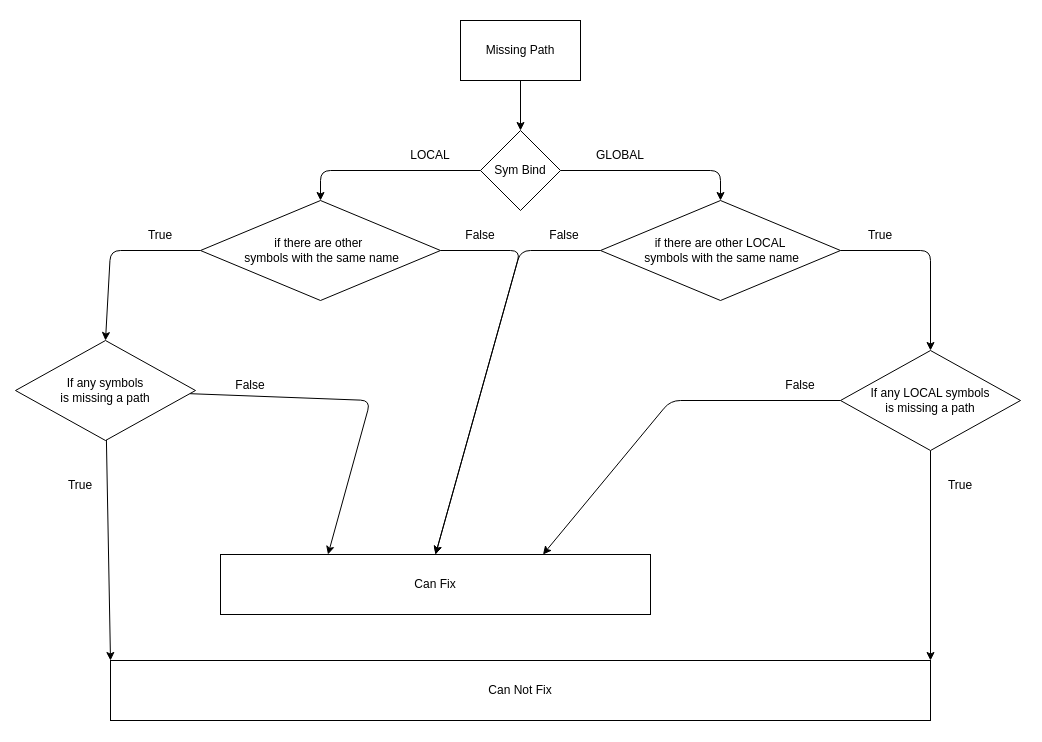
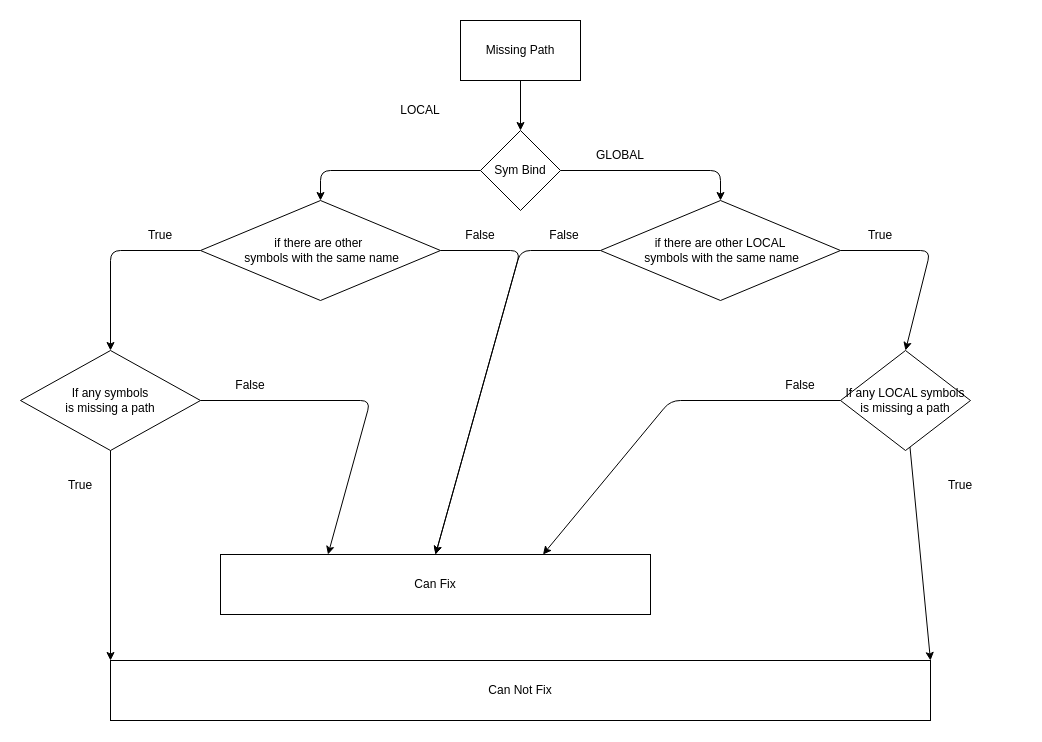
  <mxCell id="0" />
  <mxCell id="1" parent="0" />
  <mxCell id="2" value="" style="edgeStyle=none;html=1;" edge="1" parent="1" source="3" target="6"><mxGeometry relative="1" as="geometry" /></mxCell>
  <mxCell id="3" value="Missing Path" style="rounded=0;whiteSpace=wrap;html=1;" vertex="1" parent="1"><mxGeometry x="460" y="20" width="120" height="60" as="geometry" /></mxCell>
  <mxCell id="4" style="edgeStyle=none;html=1;entryX=0.5;entryY=0;entryDx=0;entryDy=0;" edge="1" parent="1" source="6" target="12"><mxGeometry relative="1" as="geometry"><Array as="points"><mxPoint x="320" y="170" /></Array></mxGeometry></mxCell>
  <mxCell id="5" style="edgeStyle=none;html=1;entryX=0.5;entryY=0;entryDx=0;entryDy=0;" edge="1" parent="1" source="6" target="9"><mxGeometry relative="1" as="geometry"><Array as="points"><mxPoint x="720" y="170" /></Array></mxGeometry></mxCell>
  <mxCell id="6" value="Sym Bind" style="rhombus;whiteSpace=wrap;html=1;rounded=0;" vertex="1" parent="1"><mxGeometry x="480" y="130" width="80" height="80" as="geometry" /></mxCell>
  <mxCell id="7" style="edgeStyle=none;html=1;entryX=0.5;entryY=0;entryDx=0;entryDy=0;" edge="1" parent="1" source="9" target="13"><mxGeometry relative="1" as="geometry"><Array as="points"><mxPoint x="520" y="250" /></Array></mxGeometry></mxCell>
  <mxCell id="8" style="edgeStyle=none;html=1;entryX=0.5;entryY=0;entryDx=0;entryDy=0;" edge="1" parent="1" source="9" target="16"><mxGeometry relative="1" as="geometry"><Array as="points"><mxPoint x="930" y="250" /></Array></mxGeometry></mxCell>
  <mxCell id="9" value="if there are other LOCAL&lt;br&gt;&amp;nbsp;symbols with the same name" style="rhombus;whiteSpace=wrap;html=1;rounded=0;" vertex="1" parent="1"><mxGeometry x="600" y="200" width="240" height="100" as="geometry" /></mxCell>
  <mxCell id="10" style="edgeStyle=none;html=1;entryX=0.5;entryY=0;entryDx=0;entryDy=0;" edge="1" parent="1" source="12" target="13"><mxGeometry relative="1" as="geometry"><Array as="points"><mxPoint x="520" y="250" /></Array></mxGeometry></mxCell>
  <mxCell id="11" style="edgeStyle=none;html=1;entryX=0.5;entryY=0;entryDx=0;entryDy=0;" edge="1" parent="1" source="12" target="18"><mxGeometry relative="1" as="geometry"><Array as="points"><mxPoint x="110" y="250" /></Array></mxGeometry></mxCell>
  <mxCell id="12" value="if there are other&amp;nbsp;&lt;br&gt;&amp;nbsp;symbols with the same name" style="rhombus;whiteSpace=wrap;html=1;rounded=0;" vertex="1" parent="1"><mxGeometry x="200" y="200" width="240" height="100" as="geometry" /></mxCell>
  <mxCell id="13" value="Can Fix" style="rounded=0;whiteSpace=wrap;html=1;" vertex="1" parent="1"><mxGeometry x="220" y="554" width="430" height="60" as="geometry" /></mxCell>
  <mxCell id="14" style="edgeStyle=none;html=1;entryX=0.75;entryY=0;entryDx=0;entryDy=0;" edge="1" parent="1" source="16" target="13"><mxGeometry relative="1" as="geometry"><Array as="points"><mxPoint x="670" y="400" /></Array></mxGeometry></mxCell>
  <mxCell id="15" style="edgeStyle=none;html=1;" edge="1" parent="1" source="16"><mxGeometry relative="1" as="geometry"><mxPoint x="930" y="660" as="targetPoint" /></mxGeometry></mxCell>
- <mxCell id="16" value="If any LOCAL symbols &lt;br&gt;is missing a path" style="rhombus;whiteSpace=wrap;html=1;rounded=0;" vertex="1" parent="1"><mxGeometry x="840" y="350" width="180" height="100" as="geometry" /></mxCell>
+ <mxCell id="16" value="If any LOCAL symbols &lt;br&gt;is missing a path" style="rhombus;whiteSpace=wrap;html=1;rounded=0;" vertex="1" parent="1"><mxGeometry x="840" y="350" width="130" height="100" as="geometry" /></mxCell>
  <mxCell id="17" style="edgeStyle=none;html=1;entryX=0.25;entryY=0;entryDx=0;entryDy=0;" edge="1" parent="1" source="18" target="13"><mxGeometry relative="1" as="geometry"><Array as="points"><mxPoint x="370" y="400" /></Array></mxGeometry></mxCell>
- <mxCell id="18" value="If any symbols &lt;br&gt;is missing a path" style="rhombus;whiteSpace=wrap;html=1;rounded=0;" vertex="1" parent="1"><mxGeometry x="15" y="340" width="180" height="100" as="geometry" /></mxCell>
+ <mxCell id="18" value="If any symbols &lt;br&gt;is missing a path" style="rhombus;whiteSpace=wrap;html=1;rounded=0;" vertex="1" parent="1"><mxGeometry x="20" y="350" width="180" height="100" as="geometry" /></mxCell>
  <mxCell id="19" value="Can Not Fix" style="rounded=0;whiteSpace=wrap;html=1;" vertex="1" parent="1"><mxGeometry x="110" y="660" width="820" height="60" as="geometry" /></mxCell>
  <mxCell id="20" style="edgeStyle=none;html=1;entryX=0;entryY=0;entryDx=0;entryDy=0;" edge="1" parent="1" source="18" target="19"><mxGeometry relative="1" as="geometry"><mxPoint x="80" y="630" as="targetPoint" /></mxGeometry></mxCell>
- <mxCell id="21" value="LOCAL" style="text;html=1;strokeColor=none;fillColor=none;align=center;verticalAlign=middle;whiteSpace=wrap;rounded=0;" vertex="1" parent="1"><mxGeometry x="400" y="140" width="60" height="30" as="geometry" /></mxCell>
+ <mxCell id="21" value="LOCAL" style="text;html=1;strokeColor=none;fillColor=none;align=center;verticalAlign=middle;whiteSpace=wrap;rounded=0;" vertex="1" parent="1"><mxGeometry x="390" y="95" width="60" height="30" as="geometry" /></mxCell>
  <mxCell id="22" value="GLOBAL" style="text;html=1;strokeColor=none;fillColor=none;align=center;verticalAlign=middle;whiteSpace=wrap;rounded=0;" vertex="1" parent="1"><mxGeometry x="590" y="140" width="60" height="30" as="geometry" /></mxCell>
  <mxCell id="23" value="False" style="text;html=1;strokeColor=none;fillColor=none;align=center;verticalAlign=middle;whiteSpace=wrap;rounded=0;" vertex="1" parent="1"><mxGeometry x="534" y="220" width="60" height="30" as="geometry" /></mxCell>
  <mxCell id="24" value="False" style="text;html=1;strokeColor=none;fillColor=none;align=center;verticalAlign=middle;whiteSpace=wrap;rounded=0;" vertex="1" parent="1"><mxGeometry x="450" y="220" width="60" height="30" as="geometry" /></mxCell>
  <mxCell id="25" value="True" style="text;html=1;strokeColor=none;fillColor=none;align=center;verticalAlign=middle;whiteSpace=wrap;rounded=0;" vertex="1" parent="1"><mxGeometry x="850" y="220" width="60" height="30" as="geometry" /></mxCell>
  <mxCell id="26" value="True" style="text;html=1;strokeColor=none;fillColor=none;align=center;verticalAlign=middle;whiteSpace=wrap;rounded=0;" vertex="1" parent="1"><mxGeometry x="130" y="220" width="60" height="30" as="geometry" /></mxCell>
  <mxCell id="27" value="True" style="text;html=1;strokeColor=none;fillColor=none;align=center;verticalAlign=middle;whiteSpace=wrap;rounded=0;" vertex="1" parent="1"><mxGeometry x="930" y="470" width="60" height="30" as="geometry" /></mxCell>
  <mxCell id="28" value="True" style="text;html=1;strokeColor=none;fillColor=none;align=center;verticalAlign=middle;whiteSpace=wrap;rounded=0;" vertex="1" parent="1"><mxGeometry x="50" y="470" width="60" height="30" as="geometry" /></mxCell>
  <mxCell id="29" value="False" style="text;html=1;strokeColor=none;fillColor=none;align=center;verticalAlign=middle;whiteSpace=wrap;rounded=0;" vertex="1" parent="1"><mxGeometry x="220" y="370" width="60" height="30" as="geometry" /></mxCell>
  <mxCell id="30" value="False" style="text;html=1;strokeColor=none;fillColor=none;align=center;verticalAlign=middle;whiteSpace=wrap;rounded=0;" vertex="1" parent="1"><mxGeometry x="770" y="370" width="60" height="30" as="geometry" /></mxCell>
